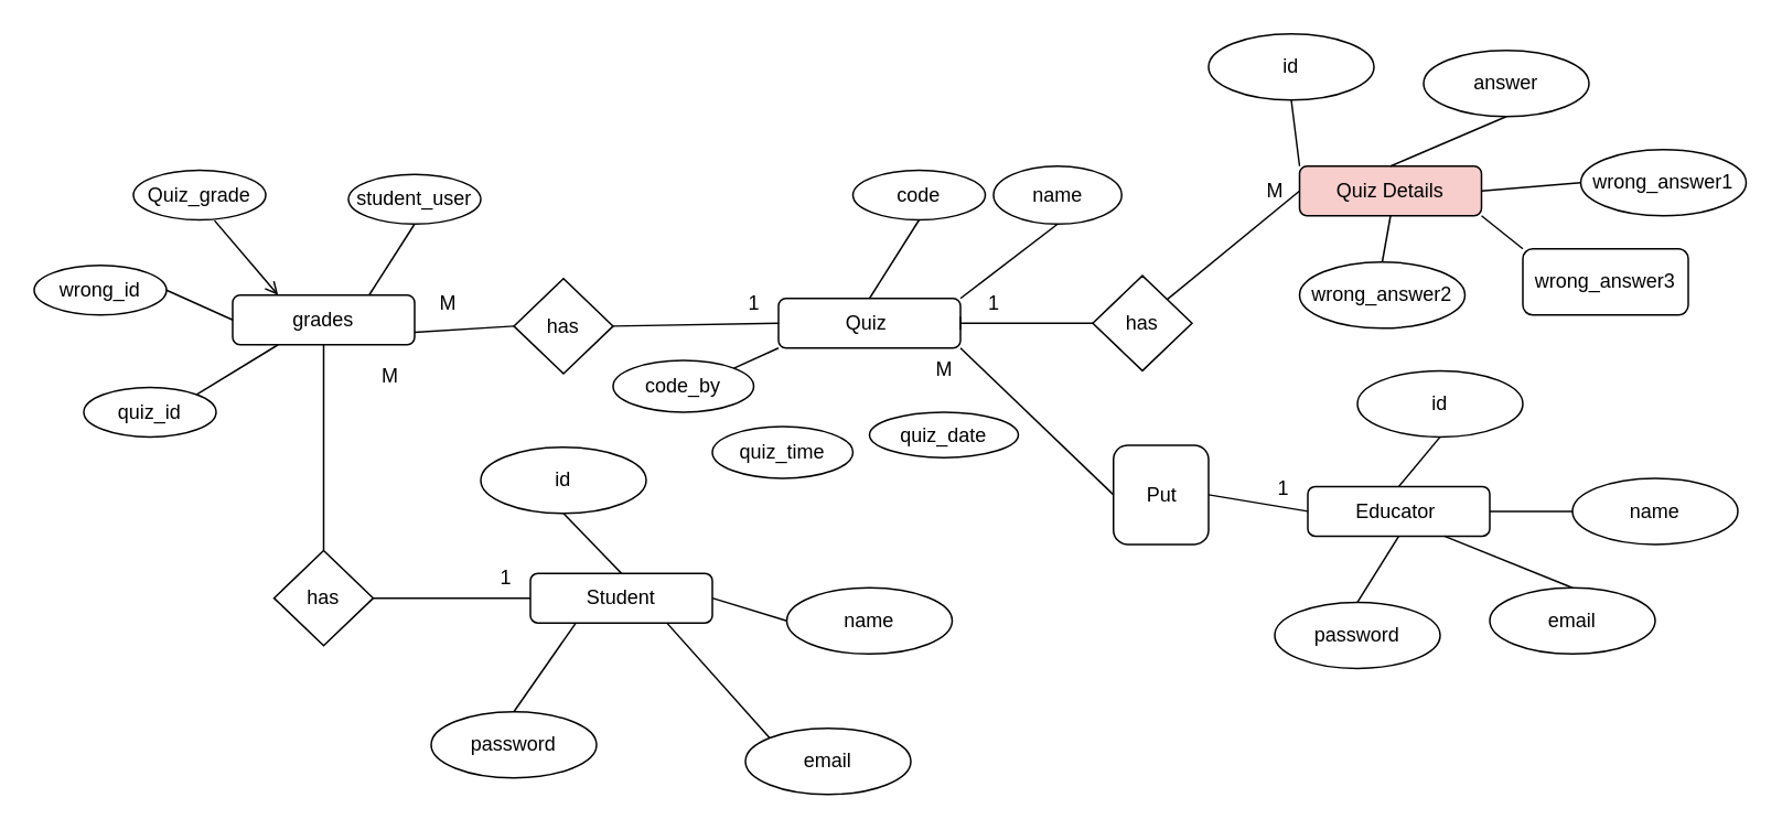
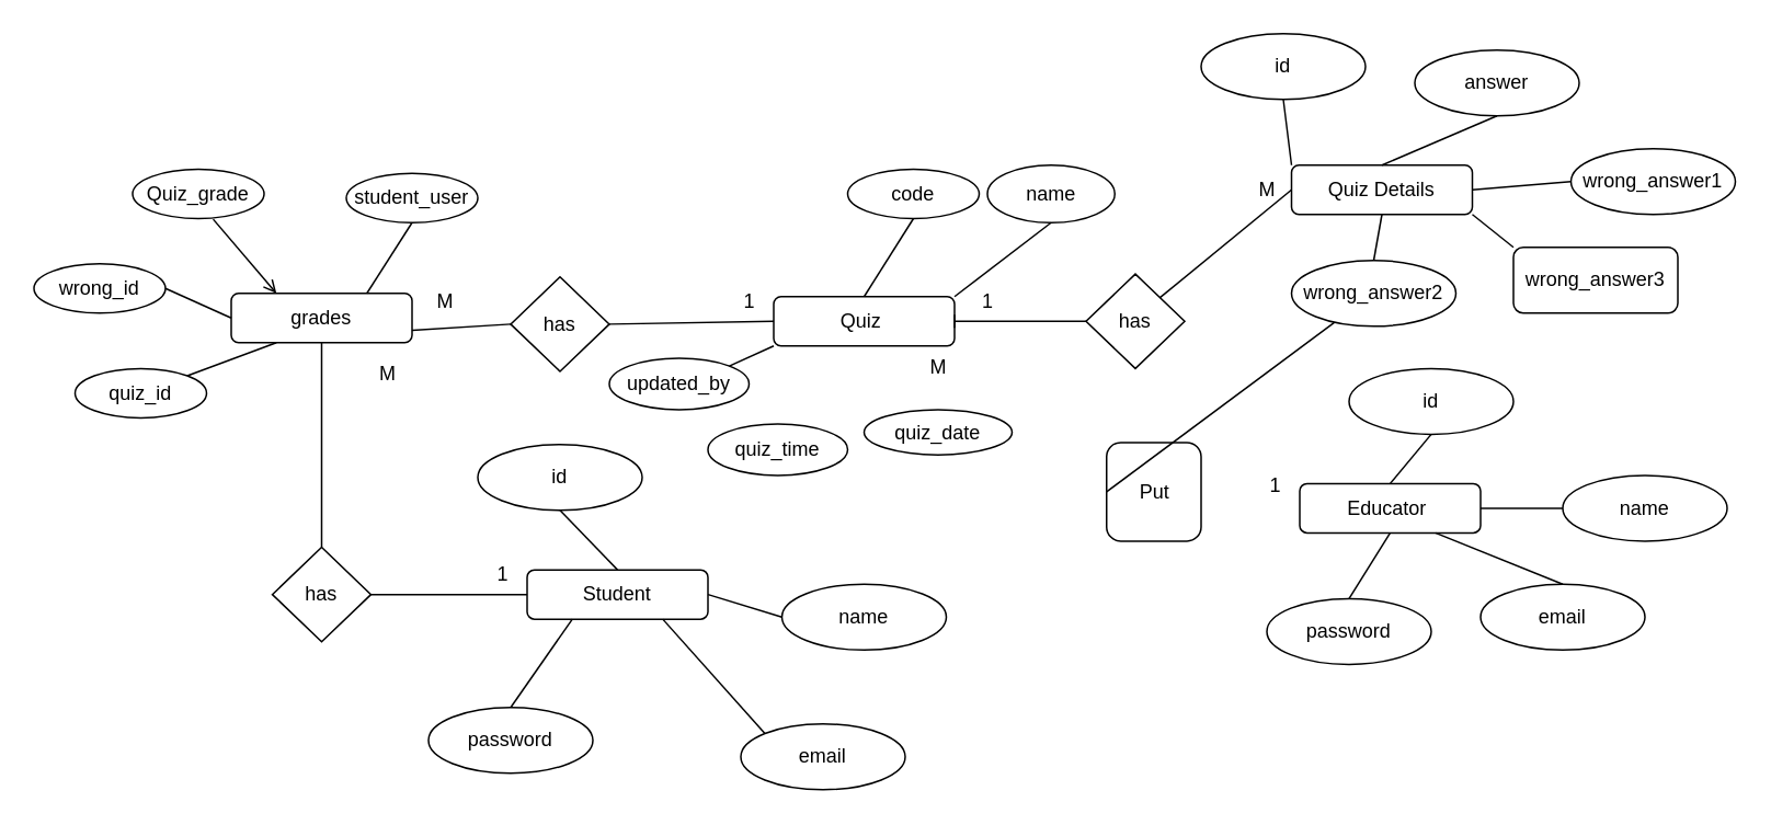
  <mxCell id="0" />
  <mxCell id="1" parent="0" />
  <mxCell id="2" value="Educator&amp;nbsp;" style="rounded=1;whiteSpace=wrap;html=1;" vertex="1" parent="1"><mxGeometry x="790" y="293.75" width="110" height="30" as="geometry" /></mxCell>
  <mxCell id="3" value="grades" style="rounded=1;whiteSpace=wrap;html=1;" vertex="1" parent="1"><mxGeometry x="140" y="178" width="110" height="30" as="geometry" /></mxCell>
  <mxCell id="4" value="Quiz&amp;nbsp;" style="rounded=1;whiteSpace=wrap;html=1;" vertex="1" parent="1"><mxGeometry x="470" y="180" width="110" height="30" as="geometry" /></mxCell>
- <mxCell id="5" value="Quiz Details" style="rounded=1;whiteSpace=wrap;html=1;fillColor=#f8cecc;" vertex="1" parent="1"><mxGeometry x="785" y="100" width="110" height="30" as="geometry" /></mxCell>
+ <mxCell id="5" value="Quiz Details" style="rounded=1;whiteSpace=wrap;html=1;" vertex="1" parent="1"><mxGeometry x="785" y="100" width="110" height="30" as="geometry" /></mxCell>
  <mxCell id="6" value="Student" style="rounded=1;whiteSpace=wrap;html=1;" vertex="1" parent="1"><mxGeometry x="320" y="346.25" width="110" height="30" as="geometry" /></mxCell>
  <mxCell id="7" value="has" style="rhombus;whiteSpace=wrap;html=1;" vertex="1" parent="1"><mxGeometry x="660" y="166.25" width="60" height="57.5" as="geometry" /></mxCell>
  <mxCell id="8" value="" style="endArrow=baseDash;html=1;rounded=0;exitX=0;exitY=0.5;exitDx=0;exitDy=0;endFill=0;entryX=1;entryY=0.5;entryDx=0;entryDy=0;" edge="1" parent="1" source="7" target="4"><mxGeometry width="50" height="50" relative="1" as="geometry"><mxPoint x="570" y="290" as="sourcePoint" /><mxPoint x="610" y="260" as="targetPoint" /></mxGeometry></mxCell>
  <mxCell id="9" value="1" style="text;html=1;align=center;verticalAlign=middle;resizable=0;points=[];autosize=1;strokeColor=none;fillColor=none;" vertex="1" parent="1"><mxGeometry x="585" y="168" width="30" height="30" as="geometry" /></mxCell>
  <mxCell id="10" value="M" style="text;html=1;align=center;verticalAlign=middle;resizable=0;points=[];autosize=1;strokeColor=none;fillColor=none;" vertex="1" parent="1"><mxGeometry x="755" y="100" width="30" height="30" as="geometry" /></mxCell>
  <mxCell id="11" value="has" style="rhombus;whiteSpace=wrap;html=1;" vertex="1" parent="1"><mxGeometry x="310" y="168" width="60" height="57.5" as="geometry" /></mxCell>
  <mxCell id="12" value="" style="endArrow=none;html=1;rounded=0;exitX=1;exitY=0.75;exitDx=0;exitDy=0;entryX=0;entryY=0.5;entryDx=0;entryDy=0;" edge="1" parent="1" source="3" target="11"><mxGeometry width="50" height="50" relative="1" as="geometry"><mxPoint x="570" y="290" as="sourcePoint" /><mxPoint x="620" y="240" as="targetPoint" /></mxGeometry></mxCell>
  <mxCell id="13" value="" style="endArrow=none;html=1;rounded=0;exitX=1;exitY=0.5;exitDx=0;exitDy=0;entryX=0;entryY=0.5;entryDx=0;entryDy=0;" edge="1" parent="1" source="11" target="4"><mxGeometry width="50" height="50" relative="1" as="geometry"><mxPoint x="570" y="290" as="sourcePoint" /><mxPoint x="620" y="240" as="targetPoint" /></mxGeometry></mxCell>
  <mxCell id="14" value="" style="endArrow=none;html=1;rounded=0;exitX=0;exitY=0.5;exitDx=0;exitDy=0;entryX=1;entryY=0.5;entryDx=0;entryDy=0;" edge="1" parent="1" source="6" target="15"><mxGeometry width="50" height="50" relative="1" as="geometry"><mxPoint x="570" y="290" as="sourcePoint" /><mxPoint x="500" y="310" as="targetPoint" /></mxGeometry></mxCell>
  <mxCell id="15" value="has" style="rhombus;whiteSpace=wrap;html=1;" vertex="1" parent="1"><mxGeometry x="165" y="332.5" width="60" height="57.5" as="geometry" /></mxCell>
  <mxCell id="16" value="" style="endArrow=none;html=1;rounded=0;exitX=0.5;exitY=0;exitDx=0;exitDy=0;entryX=0.5;entryY=1;entryDx=0;entryDy=0;" edge="1" parent="1" source="15" target="3"><mxGeometry width="50" height="50" relative="1" as="geometry"><mxPoint x="570" y="290" as="sourcePoint" /><mxPoint x="620" y="240" as="targetPoint" /></mxGeometry></mxCell>
- <mxCell id="17" value="" style="endArrow=none;html=1;rounded=0;exitX=0;exitY=0.5;exitDx=0;exitDy=0;entryX=0.5;entryY=1;entryDx=0;entryDy=0;" edge="1" parent="1" source="2" target="18"><mxGeometry width="50" height="50" relative="1" as="geometry"><mxPoint x="791.25" y="308.25" as="sourcePoint" /><mxPoint x="720" y="308.25" as="targetPoint" /></mxGeometry></mxCell>
  <mxCell id="18" value="Put" style="whiteSpace=wrap;html=1;direction=north;rounded=1;" vertex="1" parent="1"><mxGeometry x="672.5" y="268.75" width="57.5" height="60" as="geometry" /></mxCell>
- <mxCell id="19" value="" style="endArrow=none;html=1;rounded=0;exitX=0.5;exitY=0;exitDx=0;exitDy=0;entryX=1;entryY=1;entryDx=0;entryDy=0;" edge="1" parent="1" source="18" target="4"><mxGeometry width="50" height="50" relative="1" as="geometry"><mxPoint x="570" y="290" as="sourcePoint" /><mxPoint x="620" y="240" as="targetPoint" /></mxGeometry></mxCell>
+ <mxCell id="19" value="" style="endArrow=none;html=1;rounded=0;exitX=0.5;exitY=0;exitDx=0;exitDy=0;" edge="1" parent="1" source="18" target="29"><mxGeometry width="50" height="50" relative="1" as="geometry"><mxPoint x="570" y="290" as="sourcePoint" /><mxPoint x="620" y="240" as="targetPoint" /></mxGeometry></mxCell>
  <mxCell id="20" value="" style="endArrow=none;html=1;rounded=0;exitX=0;exitY=0.5;exitDx=0;exitDy=0;entryX=1;entryY=0;entryDx=0;entryDy=0;" edge="1" parent="1" source="5" target="7"><mxGeometry width="50" height="50" relative="1" as="geometry"><mxPoint x="821.25" y="150.25" as="sourcePoint" /><mxPoint x="750.25" y="150.25" as="targetPoint" /></mxGeometry></mxCell>
  <mxCell id="21" value="1" style="text;html=1;align=center;verticalAlign=middle;resizable=0;points=[];autosize=1;strokeColor=none;fillColor=none;" vertex="1" parent="1"><mxGeometry x="760" y="280" width="30" height="30" as="geometry" /></mxCell>
  <mxCell id="22" value="M" style="text;html=1;align=center;verticalAlign=middle;resizable=0;points=[];autosize=1;strokeColor=none;fillColor=none;" vertex="1" parent="1"><mxGeometry x="555" y="208" width="30" height="30" as="geometry" /></mxCell>
  <mxCell id="23" value="1" style="text;html=1;align=center;verticalAlign=middle;resizable=0;points=[];autosize=1;strokeColor=none;fillColor=none;" vertex="1" parent="1"><mxGeometry x="440" y="168" width="30" height="30" as="geometry" /></mxCell>
  <mxCell id="24" value="1" style="text;html=1;align=center;verticalAlign=middle;resizable=0;points=[];autosize=1;strokeColor=none;fillColor=none;" vertex="1" parent="1"><mxGeometry x="290" y="333.75" width="30" height="30" as="geometry" /></mxCell>
  <mxCell id="25" value="M" style="text;html=1;align=center;verticalAlign=middle;resizable=0;points=[];autosize=1;strokeColor=none;fillColor=none;" vertex="1" parent="1"><mxGeometry x="220" y="211.75" width="30" height="30" as="geometry" /></mxCell>
  <mxCell id="26" value="id" style="ellipse;whiteSpace=wrap;html=1;" vertex="1" parent="1"><mxGeometry x="730" y="20" width="100" height="40" as="geometry" /></mxCell>
  <mxCell id="27" value="answer" style="ellipse;whiteSpace=wrap;html=1;" vertex="1" parent="1"><mxGeometry x="860" y="30" width="100" height="40" as="geometry" /></mxCell>
  <mxCell id="28" value="wrong_answer1" style="ellipse;whiteSpace=wrap;html=1;" vertex="1" parent="1"><mxGeometry x="955" y="90" width="100" height="40" as="geometry" /></mxCell>
  <mxCell id="29" value="wrong_answer2" style="ellipse;whiteSpace=wrap;html=1;" vertex="1" parent="1"><mxGeometry x="785" y="158" width="100" height="40" as="geometry" /></mxCell>
  <mxCell id="30" value="wrong_answer3" style="whiteSpace=wrap;html=1;rounded=1;" vertex="1" parent="1"><mxGeometry x="920" y="150" width="100" height="40" as="geometry" /></mxCell>
  <mxCell id="31" value="" style="endArrow=none;html=1;rounded=0;entryX=0;entryY=0;entryDx=0;entryDy=0;exitX=0.5;exitY=1;exitDx=0;exitDy=0;" edge="1" parent="1" source="26" target="5"><mxGeometry width="50" height="50" relative="1" as="geometry"><mxPoint x="570" y="200" as="sourcePoint" /><mxPoint x="620" y="150" as="targetPoint" /></mxGeometry></mxCell>
  <mxCell id="32" value="" style="endArrow=none;html=1;rounded=0;exitX=0.5;exitY=0;exitDx=0;exitDy=0;entryX=0.5;entryY=1;entryDx=0;entryDy=0;" edge="1" parent="1" source="5" target="27"><mxGeometry width="50" height="50" relative="1" as="geometry"><mxPoint x="570" y="200" as="sourcePoint" /><mxPoint x="620" y="150" as="targetPoint" /></mxGeometry></mxCell>
  <mxCell id="33" value="" style="endArrow=none;html=1;rounded=0;exitX=0;exitY=0.5;exitDx=0;exitDy=0;entryX=1;entryY=0.5;entryDx=0;entryDy=0;" edge="1" parent="1" source="28" target="5"><mxGeometry width="50" height="50" relative="1" as="geometry"><mxPoint x="570" y="200" as="sourcePoint" /><mxPoint x="620" y="150" as="targetPoint" /></mxGeometry></mxCell>
  <mxCell id="34" value="" style="endArrow=none;html=1;rounded=0;exitX=0.5;exitY=0;exitDx=0;exitDy=0;entryX=0.5;entryY=1;entryDx=0;entryDy=0;" edge="1" parent="1" source="29" target="5"><mxGeometry width="50" height="50" relative="1" as="geometry"><mxPoint x="615" y="135" as="sourcePoint" /><mxPoint x="665" y="85" as="targetPoint" /></mxGeometry></mxCell>
  <mxCell id="35" value="" style="endArrow=none;html=1;rounded=0;exitX=0;exitY=0;exitDx=0;exitDy=0;entryX=1;entryY=1;entryDx=0;entryDy=0;" edge="1" parent="1" source="30" target="5"><mxGeometry width="50" height="50" relative="1" as="geometry"><mxPoint x="570" y="200" as="sourcePoint" /><mxPoint x="620" y="150" as="targetPoint" /></mxGeometry></mxCell>
  <mxCell id="36" value="id" style="ellipse;whiteSpace=wrap;html=1;" vertex="1" parent="1"><mxGeometry x="820" y="223.75" width="100" height="40" as="geometry" /></mxCell>
  <mxCell id="37" value="name" style="ellipse;whiteSpace=wrap;html=1;" vertex="1" parent="1"><mxGeometry x="950" y="288.75" width="100" height="40" as="geometry" /></mxCell>
  <mxCell id="38" value="email" style="ellipse;whiteSpace=wrap;html=1;" vertex="1" parent="1"><mxGeometry x="900" y="355" width="100" height="40" as="geometry" /></mxCell>
  <mxCell id="39" value="password" style="ellipse;whiteSpace=wrap;html=1;" vertex="1" parent="1"><mxGeometry x="770" y="363.75" width="100" height="40" as="geometry" /></mxCell>
  <mxCell id="40" value="" style="endArrow=none;html=1;rounded=0;exitX=0.5;exitY=0;exitDx=0;exitDy=0;entryX=0.5;entryY=1;entryDx=0;entryDy=0;" edge="1" parent="1" source="39" target="2"><mxGeometry width="50" height="50" relative="1" as="geometry"><mxPoint x="570" y="200" as="sourcePoint" /><mxPoint x="620" y="150" as="targetPoint" /></mxGeometry></mxCell>
  <mxCell id="41" value="" style="endArrow=none;html=1;rounded=0;exitX=0.5;exitY=0;exitDx=0;exitDy=0;entryX=0.5;entryY=1;entryDx=0;entryDy=0;" edge="1" parent="1" source="2" target="36"><mxGeometry width="50" height="50" relative="1" as="geometry"><mxPoint x="570" y="200" as="sourcePoint" /><mxPoint x="620" y="150" as="targetPoint" /></mxGeometry></mxCell>
  <mxCell id="42" value="" style="endArrow=none;html=1;rounded=0;exitX=0.5;exitY=0;exitDx=0;exitDy=0;entryX=0.75;entryY=1;entryDx=0;entryDy=0;" edge="1" parent="1" source="38" target="2"><mxGeometry width="50" height="50" relative="1" as="geometry"><mxPoint x="570" y="200" as="sourcePoint" /><mxPoint x="620" y="150" as="targetPoint" /></mxGeometry></mxCell>
  <mxCell id="43" value="" style="endArrow=none;html=1;rounded=0;exitX=0;exitY=0.5;exitDx=0;exitDy=0;entryX=1;entryY=0.5;entryDx=0;entryDy=0;" edge="1" parent="1" source="37" target="2"><mxGeometry width="50" height="50" relative="1" as="geometry"><mxPoint x="570" y="200" as="sourcePoint" /><mxPoint x="620" y="150" as="targetPoint" /></mxGeometry></mxCell>
  <mxCell id="44" value="quiz_time" style="ellipse;whiteSpace=wrap;html=1;" vertex="1" parent="1"><mxGeometry x="430" y="257.5" width="85" height="31.25" as="geometry" /></mxCell>
  <mxCell id="45" value="name" style="ellipse;whiteSpace=wrap;html=1;" vertex="1" parent="1"><mxGeometry x="600" y="100" width="77.5" height="35" as="geometry" /></mxCell>
  <mxCell id="46" value="code" style="ellipse;whiteSpace=wrap;html=1;" vertex="1" parent="1"><mxGeometry x="515" y="102.5" width="80" height="30" as="geometry" /></mxCell>
  <mxCell id="47" value="M" style="text;html=1;align=center;verticalAlign=middle;resizable=0;points=[];autosize=1;strokeColor=none;fillColor=none;" vertex="1" parent="1"><mxGeometry x="255" y="168" width="30" height="30" as="geometry" /></mxCell>
  <mxCell id="48" value="quiz_date" style="ellipse;whiteSpace=wrap;html=1;" vertex="1" parent="1"><mxGeometry x="525" y="248.75" width="90" height="27.5" as="geometry" /></mxCell>
- <mxCell id="49" value="code_by" style="ellipse;whiteSpace=wrap;html=1;" vertex="1" parent="1"><mxGeometry x="370" y="217.5" width="85" height="31.25" as="geometry" /></mxCell>
+ <mxCell id="49" value="updated_by" style="ellipse;whiteSpace=wrap;html=1;" vertex="1" parent="1"><mxGeometry x="370" y="217.5" width="85" height="31.25" as="geometry" /></mxCell>
  <mxCell id="50" value="Quiz_grade" style="ellipse;whiteSpace=wrap;html=1;" vertex="1" parent="1"><mxGeometry x="80" y="102.5" width="80" height="30" as="geometry" /></mxCell>
  <mxCell id="51" value="wrong_id" style="ellipse;whiteSpace=wrap;html=1;" vertex="1" parent="1"><mxGeometry x="20" y="160" width="80" height="30" as="geometry" /></mxCell>
  <mxCell id="52" value="student_user" style="ellipse;whiteSpace=wrap;html=1;" vertex="1" parent="1"><mxGeometry x="210" y="105" width="80" height="30" as="geometry" /></mxCell>
- <mxCell id="53" value="quiz_id" style="ellipse;whiteSpace=wrap;html=1;" vertex="1" parent="1"><mxGeometry x="50" y="233.75" width="80" height="30" as="geometry" /></mxCell>
+ <mxCell id="53" value="quiz_id" style="ellipse;whiteSpace=wrap;html=1;" vertex="1" parent="1"><mxGeometry x="45" y="223.75" width="80" height="30" as="geometry" /></mxCell>
  <mxCell id="54" value="" style="endArrow=none;html=1;rounded=0;exitX=1;exitY=0;exitDx=0;exitDy=0;entryX=0.5;entryY=1;entryDx=0;entryDy=0;" edge="1" parent="1" source="4" target="45"><mxGeometry width="50" height="50" relative="1" as="geometry"><mxPoint x="570" y="200" as="sourcePoint" /><mxPoint x="620" y="150" as="targetPoint" /></mxGeometry></mxCell>
  <mxCell id="55" value="password" style="ellipse;whiteSpace=wrap;html=1;" vertex="1" parent="1"><mxGeometry x="260" y="430" width="100" height="40" as="geometry" /></mxCell>
  <mxCell id="56" value="email" style="ellipse;whiteSpace=wrap;html=1;" vertex="1" parent="1"><mxGeometry x="450" y="440" width="100" height="40" as="geometry" /></mxCell>
  <mxCell id="57" value="name" style="ellipse;whiteSpace=wrap;html=1;" vertex="1" parent="1"><mxGeometry x="475" y="355" width="100" height="40" as="geometry" /></mxCell>
  <mxCell id="58" value="id" style="ellipse;whiteSpace=wrap;html=1;" vertex="1" parent="1"><mxGeometry x="290" y="270" width="100" height="40" as="geometry" /></mxCell>
  <mxCell id="59" value="" style="endArrow=none;html=1;rounded=0;exitX=0.5;exitY=0;exitDx=0;exitDy=0;entryX=0.5;entryY=1;entryDx=0;entryDy=0;" edge="1" parent="1" source="4" target="46"><mxGeometry width="50" height="50" relative="1" as="geometry"><mxPoint x="570" y="200" as="sourcePoint" /><mxPoint x="620" y="150" as="targetPoint" /></mxGeometry></mxCell>
  <mxCell id="60" value="" style="endArrow=none;html=1;rounded=0;exitX=0;exitY=1;exitDx=0;exitDy=0;entryX=1;entryY=0;entryDx=0;entryDy=0;" edge="1" parent="1" source="4" target="49"><mxGeometry width="50" height="50" relative="1" as="geometry"><mxPoint x="573" y="230" as="sourcePoint" /><mxPoint x="590" y="269" as="targetPoint" /></mxGeometry></mxCell>
  <mxCell id="61" value="" style="endArrow=none;html=1;rounded=0;exitX=0.75;exitY=0;exitDx=0;exitDy=0;entryX=0.5;entryY=1;entryDx=0;entryDy=0;" edge="1" parent="1" source="3" target="52"><mxGeometry width="50" height="50" relative="1" as="geometry"><mxPoint x="583" y="240" as="sourcePoint" /><mxPoint x="600" y="279" as="targetPoint" /></mxGeometry></mxCell>
  <mxCell id="62" value="" style="endArrow=open;html=1;rounded=0;exitX=0.613;exitY=1.014;exitDx=0;exitDy=0;entryX=0.25;entryY=0;entryDx=0;entryDy=0;exitPerimeter=0;" edge="1" parent="1" source="50" target="3"><mxGeometry width="50" height="50" relative="1" as="geometry"><mxPoint x="233" y="188" as="sourcePoint" /><mxPoint x="260" y="145" as="targetPoint" /></mxGeometry></mxCell>
  <mxCell id="63" value="" style="endArrow=none;html=1;rounded=0;exitX=0;exitY=0.5;exitDx=0;exitDy=0;entryX=1;entryY=0.5;entryDx=0;entryDy=0;" edge="1" parent="1" source="3" target="51"><mxGeometry width="50" height="50" relative="1" as="geometry"><mxPoint x="243" y="198" as="sourcePoint" /><mxPoint x="270" y="155" as="targetPoint" /></mxGeometry></mxCell>
  <mxCell id="64" value="" style="endArrow=none;html=1;rounded=0;exitX=0.25;exitY=1;exitDx=0;exitDy=0;entryX=1;entryY=0;entryDx=0;entryDy=0;" edge="1" parent="1" source="3" target="53"><mxGeometry width="50" height="50" relative="1" as="geometry"><mxPoint x="253" y="208" as="sourcePoint" /><mxPoint x="280" y="165" as="targetPoint" /></mxGeometry></mxCell>
  <mxCell id="65" value="" style="endArrow=none;html=1;rounded=0;exitX=0.5;exitY=0;exitDx=0;exitDy=0;entryX=0.5;entryY=1;entryDx=0;entryDy=0;" edge="1" parent="1" source="6" target="58"><mxGeometry width="50" height="50" relative="1" as="geometry"><mxPoint x="263" y="218" as="sourcePoint" /><mxPoint x="290" y="175" as="targetPoint" /></mxGeometry></mxCell>
  <mxCell id="66" value="" style="endArrow=none;html=1;rounded=0;exitX=0;exitY=0.5;exitDx=0;exitDy=0;entryX=1;entryY=0.5;entryDx=0;entryDy=0;" edge="1" parent="1" source="57" target="6"><mxGeometry width="50" height="50" relative="1" as="geometry"><mxPoint x="385" y="356" as="sourcePoint" /><mxPoint x="350" y="320" as="targetPoint" /></mxGeometry></mxCell>
  <mxCell id="67" value="" style="endArrow=none;html=1;rounded=0;exitX=0.75;exitY=1;exitDx=0;exitDy=0;entryX=0;entryY=0;entryDx=0;entryDy=0;" edge="1" parent="1" source="6" target="56"><mxGeometry width="50" height="50" relative="1" as="geometry"><mxPoint x="395" y="366" as="sourcePoint" /><mxPoint x="360" y="330" as="targetPoint" /></mxGeometry></mxCell>
  <mxCell id="68" value="" style="endArrow=none;html=1;rounded=0;exitX=0.25;exitY=1;exitDx=0;exitDy=0;entryX=0.5;entryY=0;entryDx=0;entryDy=0;" edge="1" parent="1" source="6" target="55"><mxGeometry width="50" height="50" relative="1" as="geometry"><mxPoint x="405" y="376" as="sourcePoint" /><mxPoint x="370" y="340" as="targetPoint" /></mxGeometry></mxCell>
